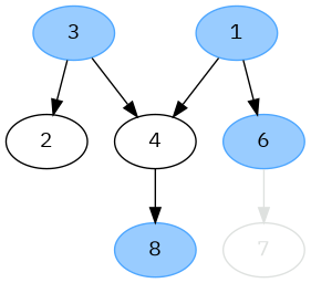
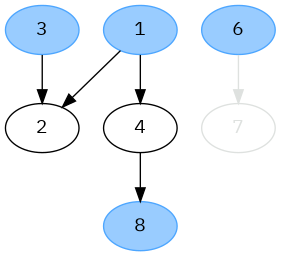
  digraph {
    fontname="IBM Plex Mono"
    node [color="#4da6ff" fontcolor=black fontname="IBM Plex Mono" fillcolor="#99ccff" style=filled]
    edge [fontname="IBM Plex Mono"]
    2 [color=black fillcolor="" style=""]
    1
    4 [color=black fillcolor="" style=""]
    n4 [label=8]
    3
    7 [color="#DEE1DF" fontcolor="#DEE1DF" fillcolor="" style=""]
    6
-   1 -> 6
+   1 -> 2
    1 -> 4
    4 -> n4
    3 -> 2
-   3 -> 4
    6 -> 7 [color="#DEE1DF"]
  }
